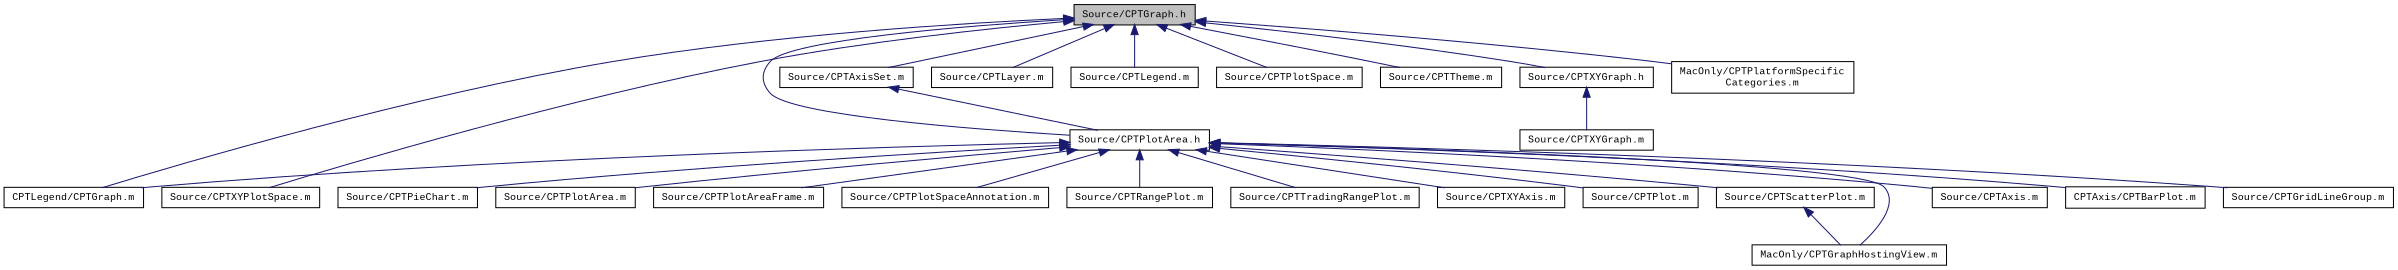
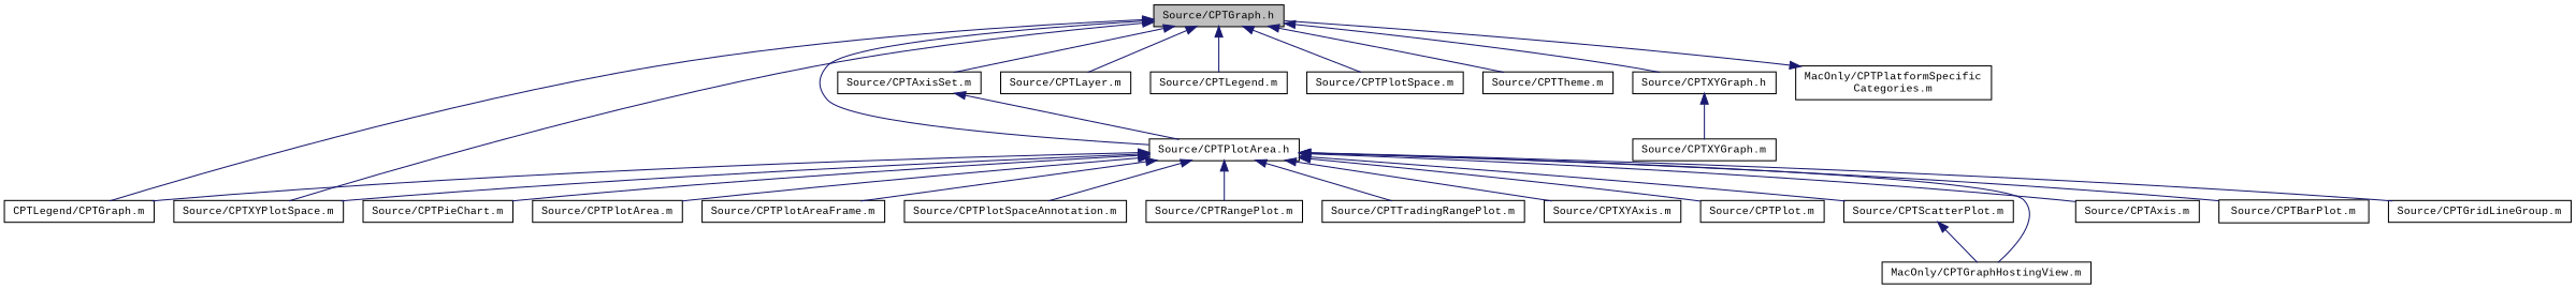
  digraph {
    fontname="Liberation Mono"
    node [color=black fontname="Liberation Mono" fontsize=10 shape=record]
    edge [color=midnightblue dir=back fontname="Liberation Mono" fontsize=10 labelfontname="Lucinda Grande" labelfontsize=10 style=solid]
    n1 [fillcolor=grey75 fontcolor=black height=0.2 label="Source/CPTGraph.h" style=filled width=0.4]
    n2 [height=0.2 label="Source/CPTPlotArea.h" width=0.4]
    n3 [height=0.2 label="Source/CPTAxisSet.m" width=0.4]
    n4 [height=0.2 label="CPTLegend/CPTGraph.m" width=0.4]
    n5 [height=0.2 label="Source/CPTXYPlotSpace.m" width=0.4]
    n6 [height=0.2 label="Source/CPTLayer.m" width=0.4]
    n7 [height=0.2 label="Source/CPTLegend.m" width=0.4]
    n8 [height=0.2 label="Source/CPTPlotSpace.m" width=0.4]
    n9 [height=0.2 label="Source/CPTTheme.m" width=0.4]
    n10 [height=0.2 label="Source/CPTXYGraph.h" width=0.4]
    n11 [height=0.2 label="MacOnly/CPTPlatformSpecific\lCategories.m" width=0.4]
    n12 [height=0.2 label="Source/CPTPlot.m" width=0.4]
    n13 [height=0.2 label="MacOnly/CPTGraphHostingView.m" width=0.4]
    n14 [height=0.2 label="Source/CPTAxis.m" width=0.4]
-   n15 [height=0.2 label="CPTAxis/CPTBarPlot.m" width=0.4]
+   n15 [height=0.2 label="Source/CPTBarPlot.m" width=0.4]
    n16 [height=0.2 label="Source/CPTGridLineGroup.m" width=0.4]
    n17 [height=0.2 label="Source/CPTPieChart.m" width=0.4]
    n18 [height=0.2 label="Source/CPTPlotArea.m" width=0.4]
    n19 [height=0.2 label="Source/CPTPlotAreaFrame.m" width=0.4]
    n20 [height=0.2 label="Source/CPTPlotSpaceAnnotation.m" width=0.4]
    n21 [height=0.2 label="Source/CPTRangePlot.m" width=0.4]
    n22 [height=0.2 label="Source/CPTScatterPlot.m" width=0.4]
    n23 [height=0.2 label="Source/CPTTradingRangePlot.m" width=0.4]
    n24 [height=0.2 label="Source/CPTXYAxis.m" width=0.4]
    n25 [height=0.2 label="Source/CPTXYGraph.m" width=0.4]
    n1 -> n2
    n1 -> n3
    n1 -> n4
    n1 -> n5
    n1 -> n6
    n1 -> n7
    n1 -> n8
    n1 -> n9
    n1 -> n10
-   n1 -> n11
+   n11 -> n1
    n2 -> n4
+   n2 -> n5
    n2 -> n12
    n2 -> n13
    n2 -> n14
    n2 -> n15
    n2 -> n16
    n2 -> n17
    n2 -> n18
    n2 -> n19
    n2 -> n20
    n2 -> n21
    n2 -> n22
    n2 -> n23
    n2 -> n24
    n3 -> n2
    n10 -> n25
    n22 -> n13
  }
